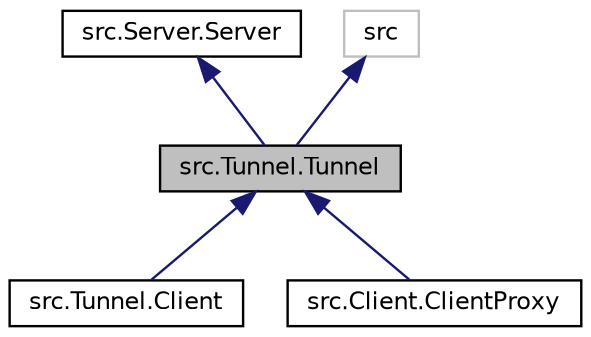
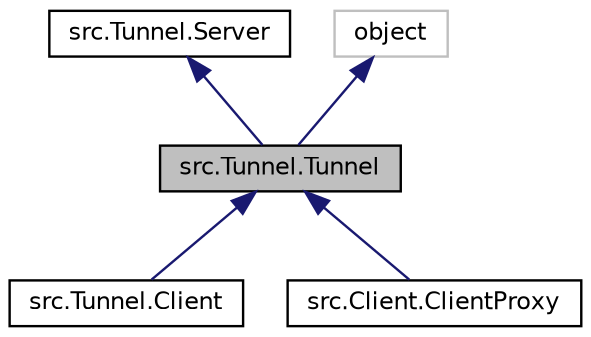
  digraph {
    node [color=black fillcolor=white fontname=Helvetica fontsize=10 shape=record style=filled]
    edge [color=midnightblue dir=back fontname=Helvetica fontsize=10 labelfontname=Helvetica labelfontsize=10 style=solid]
    n1 [fillcolor=grey75 fontcolor=black height=0.2 label="src.Tunnel.Tunnel" width=0.4]
    n2 [height=0.2 label="src.Tunnel.Client" width=0.4]
    n3 [height=0.2 label="src.Client.ClientProxy" width=0.4]
-   n4 [height=0.2 label="src.Server.Server" width=0.4]
-   n5 [color=grey75 height=0.2 label=src width=0.4]
+   n4 [height=0.2 label="src.Tunnel.Server" width=0.4]
+   n5 [color=grey75 height=0.2 label=object width=0.4]
    n1 -> n2
    n1 -> n3
    n4 -> n1
    n5 -> n1
  }
